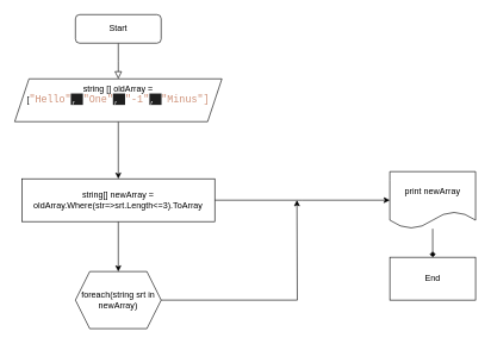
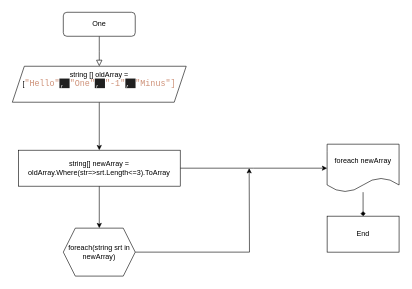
  <mxCell id="0" />
  <mxCell id="1" parent="0" />
  <mxCell id="2" value="" style="rounded=0;html=1;jettySize=auto;orthogonalLoop=1;fontSize=11;endArrow=block;endFill=0;endSize=8;strokeWidth=1;shadow=0;labelBackgroundColor=none;edgeStyle=orthogonalEdgeStyle;" parent="1" source="3" edge="1"><mxGeometry relative="1" as="geometry"><mxPoint x="165" y="110" as="targetPoint" /></mxGeometry></mxCell>
- <mxCell id="3" value="Start" style="rounded=1;whiteSpace=wrap;html=1;fontSize=12;glass=0;strokeWidth=1;shadow=0;" parent="1" vertex="1"><mxGeometry x="105" y="20" width="120" height="40" as="geometry" /></mxCell>
+ <mxCell id="3" value="One" style="rounded=1;whiteSpace=wrap;html=1;fontSize=12;glass=0;strokeWidth=1;shadow=0;" parent="1" vertex="1"><mxGeometry x="105" y="20" width="120" height="40" as="geometry" /></mxCell>
  <mxCell id="4" value="" style="edgeStyle=orthogonalEdgeStyle;rounded=0;orthogonalLoop=1;jettySize=auto;html=1;" edge="1" parent="1" source="5" target="8"><mxGeometry relative="1" as="geometry" /></mxCell>
  <mxCell id="5" value="string [] oldArray = [&lt;span style=&quot;font-family: Consolas, &amp;quot;Courier New&amp;quot;, monospace; font-size: 14px; white-space: pre; color: rgb(206, 145, 120);&quot;&gt;&quot;Hello&quot;&lt;/span&gt;&lt;span style=&quot;font-family: Consolas, &amp;quot;Courier New&amp;quot;, monospace; font-size: 14px; white-space: pre; background-color: rgb(31, 31, 31);&quot;&gt;&lt;font color=&quot;#cccccc&quot;&gt;, &lt;/font&gt;&lt;/span&gt;&lt;span style=&quot;font-family: Consolas, &amp;quot;Courier New&amp;quot;, monospace; font-size: 14px; white-space: pre; color: rgb(206, 145, 120);&quot;&gt;&quot;One&quot;&lt;/span&gt;&lt;span style=&quot;background-color: rgb(31, 31, 31); color: rgb(204, 204, 204); font-family: Consolas, &amp;quot;Courier New&amp;quot;, monospace; font-size: 14px; white-space: pre;&quot;&gt;, &lt;/span&gt;&lt;span style=&quot;font-family: Consolas, &amp;quot;Courier New&amp;quot;, monospace; font-size: 14px; white-space: pre; color: rgb(206, 145, 120);&quot;&gt;&quot;-1&quot;&lt;/span&gt;&lt;span style=&quot;background-color: rgb(31, 31, 31); color: rgb(204, 204, 204); font-family: Consolas, &amp;quot;Courier New&amp;quot;, monospace; font-size: 14px; white-space: pre;&quot;&gt;, &lt;/span&gt;&lt;span style=&quot;font-family: Consolas, &amp;quot;Courier New&amp;quot;, monospace; font-size: 14px; white-space: pre; color: rgb(206, 145, 120);&quot;&gt;&quot;Minus&quot;]&lt;br/&gt;&lt;br/&gt;&lt;/span&gt;" style="shape=parallelogram;perimeter=parallelogramPerimeter;whiteSpace=wrap;html=1;fixedSize=1;" vertex="1" parent="1"><mxGeometry x="20" y="110" width="290" height="60" as="geometry" /></mxCell>
  <mxCell id="6" value="" style="edgeStyle=orthogonalEdgeStyle;rounded=0;orthogonalLoop=1;jettySize=auto;html=1;" edge="1" parent="1" source="8" target="10"><mxGeometry relative="1" as="geometry" /></mxCell>
  <mxCell id="7" style="edgeStyle=orthogonalEdgeStyle;rounded=0;orthogonalLoop=1;jettySize=auto;html=1;" edge="1" parent="1" source="8"><mxGeometry relative="1" as="geometry"><mxPoint x="545" y="280" as="targetPoint" /></mxGeometry></mxCell>
  <mxCell id="8" value="string[] newArray = oldArray.Where(str=&amp;gt;srt.Length&amp;lt;=3).ToArray" style="whiteSpace=wrap;html=1;" vertex="1" parent="1"><mxGeometry x="30" y="250" width="270" height="60" as="geometry" /></mxCell>
  <mxCell id="9" style="edgeStyle=orthogonalEdgeStyle;rounded=0;orthogonalLoop=1;jettySize=auto;html=1;" edge="1" parent="1" source="10"><mxGeometry relative="1" as="geometry"><mxPoint x="415" y="280" as="targetPoint" /></mxGeometry></mxCell>
  <mxCell id="10" value="foreach(string srt in newArray)" style="shape=hexagon;perimeter=hexagonPerimeter2;whiteSpace=wrap;html=1;fixedSize=1;" vertex="1" parent="1"><mxGeometry x="105" y="380" width="120" height="80" as="geometry" /></mxCell>
  <mxCell id="11" value="" style="edgeStyle=orthogonalEdgeStyle;rounded=0;orthogonalLoop=1;jettySize=auto;html=1;endArrow=diamond;" edge="1" parent="1" source="12" target="13"><mxGeometry relative="1" as="geometry" /></mxCell>
- <mxCell id="12" value="print newArray" style="shape=document;whiteSpace=wrap;html=1;boundedLbl=1;" vertex="1" parent="1"><mxGeometry x="545" y="240" width="120" height="80" as="geometry" /></mxCell>
+ <mxCell id="12" value="foreach newArray" style="shape=document;whiteSpace=wrap;html=1;boundedLbl=1;" vertex="1" parent="1"><mxGeometry x="545" y="240" width="120" height="80" as="geometry" /></mxCell>
  <mxCell id="13" value="End" style="whiteSpace=wrap;html=1;rounded=0;" vertex="1" parent="1"><mxGeometry x="545" y="360" width="120" height="60" as="geometry" /></mxCell>
